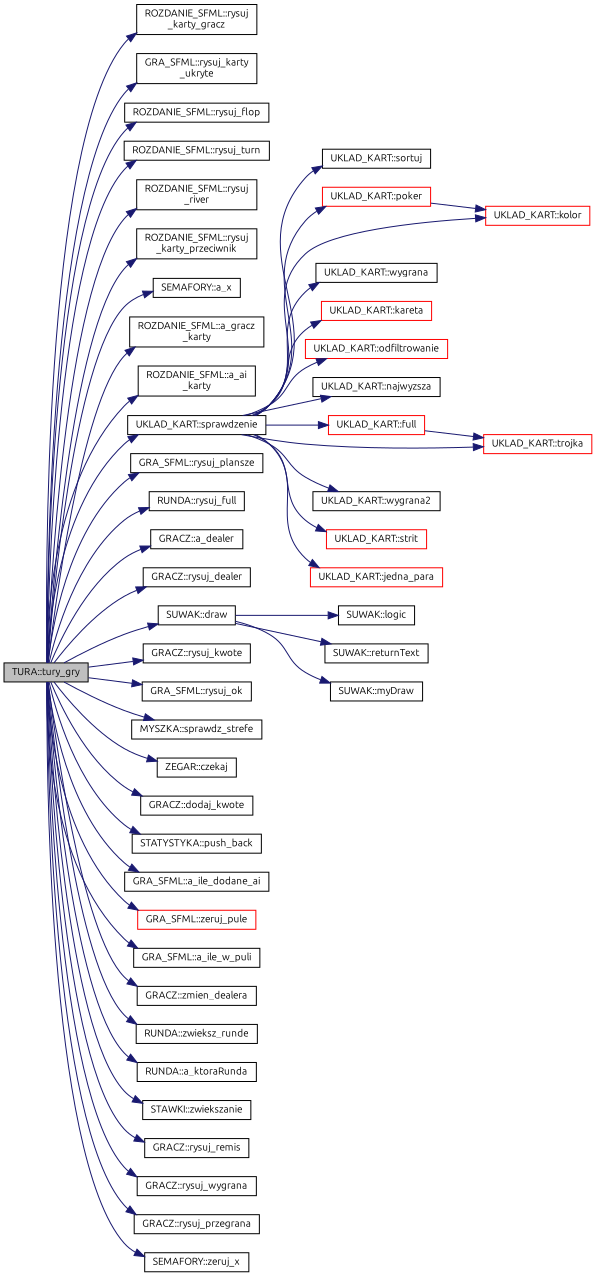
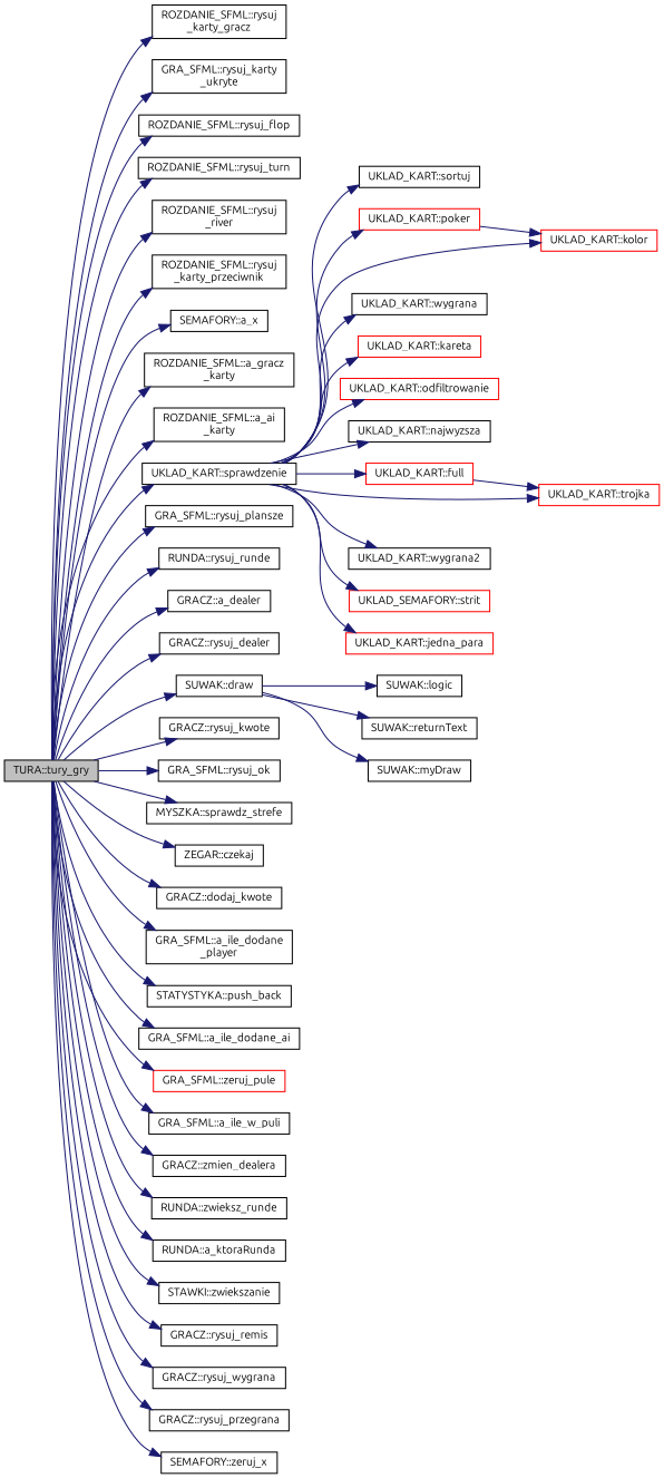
  digraph {
    fontname=Ubuntu
    rankdir=LR
    node [color=black fillcolor=white fontname=Ubuntu fontsize=10 shape=record style=filled]
    edge [color=midnightblue fontname=Ubuntu fontsize=10 labelfontname=Helvetica labelfontsize=10 style=solid]
    n1 [fillcolor=grey75 fontcolor=black height=0.2 label="TURA::tury_gry" width=0.4]
    n2 [height=0.2 label="ROZDANIE_SFML::rysuj\l_karty_gracz" width=0.4]
    n3 [height=0.2 label="GRA_SFML::rysuj_karty\l_ukryte" width=0.4]
    n4 [height=0.2 label="ROZDANIE_SFML::rysuj_flop" width=0.4]
    n5 [height=0.2 label="ROZDANIE_SFML::rysuj_turn" width=0.4]
    n6 [height=0.2 label="ROZDANIE_SFML::rysuj\l_river" width=0.4]
    n7 [height=0.2 label="ROZDANIE_SFML::rysuj\l_karty_przeciwnik" width=0.4]
    n8 [height=0.2 label="SEMAFORY::a_x" width=0.4]
    n9 [height=0.2 label="ROZDANIE_SFML::a_gracz\l_karty" width=0.4]
    n10 [height=0.2 label="ROZDANIE_SFML::a_ai\l_karty" width=0.4]
    n11 [height=0.2 label="UKLAD_KART::sprawdzenie" width=0.4]
    n12 [height=0.2 label="GRA_SFML::rysuj_plansze" width=0.4]
-   n13 [height=0.2 label="RUNDA::rysuj_full" width=0.4]
+   n13 [height=0.2 label="RUNDA::rysuj_runde" width=0.4]
    n14 [height=0.2 label="GRACZ::a_dealer" width=0.4]
    n15 [height=0.2 label="GRACZ::rysuj_dealer" width=0.4]
    n16 [height=0.2 label="SUWAK::draw" width=0.4]
    n17 [height=0.2 label="GRACZ::rysuj_kwote" width=0.4]
    n18 [height=0.2 label="GRA_SFML::rysuj_ok" width=0.4]
    n19 [height=0.2 label="MYSZKA::sprawdz_strefe" width=0.4]
    n20 [height=0.2 label="ZEGAR::czekaj" width=0.4]
    n21 [height=0.2 label="GRACZ::dodaj_kwote" width=0.4]
+   n22 [height=0.2 label="GRA_SFML::a_ile_dodane\l_player" width=0.4]
    n23 [height=0.2 label="STATYSTYKA::push_back" width=0.4]
    n24 [height=0.2 label="GRA_SFML::a_ile_dodane_ai" width=0.4]
    n25 [color=red height=0.2 label="GRA_SFML::zeruj_pule" width=0.4]
    n26 [height=0.2 label="GRA_SFML::a_ile_w_puli" width=0.4]
    n27 [height=0.2 label="GRACZ::zmien_dealera" width=0.4]
    n28 [height=0.2 label="RUNDA::zwieksz_runde" width=0.4]
    n29 [height=0.2 label="RUNDA::a_ktoraRunda" width=0.4]
    n30 [height=0.2 label="STAWKI::zwiekszanie" width=0.4]
    n31 [height=0.2 label="GRACZ::rysuj_remis" width=0.4]
    n32 [height=0.2 label="GRACZ::rysuj_wygrana" width=0.4]
    n33 [height=0.2 label="GRACZ::rysuj_przegrana" width=0.4]
    n34 [height=0.2 label="SEMAFORY::zeruj_x" width=0.4]
    n35 [height=0.2 label="UKLAD_KART::sortuj" width=0.4]
    n36 [color=red height=0.2 label="UKLAD_KART::poker" width=0.4]
    n37 [color=red height=0.2 label="UKLAD_KART::kolor" width=0.4]
    n38 [height=0.2 label="UKLAD_KART::wygrana" width=0.4]
    n39 [color=red height=0.2 label="UKLAD_KART::kareta" width=0.4]
    n40 [color=red height=0.2 label="UKLAD_KART::odfiltrowanie" width=0.4]
    n41 [height=0.2 label="UKLAD_KART::najwyzsza" width=0.4]
    n42 [color=red height=0.2 label="UKLAD_KART::full" width=0.4]
    n43 [color=red height=0.2 label="UKLAD_KART::trojka" width=0.4]
    n44 [height=0.2 label="UKLAD_KART::wygrana2" width=0.4]
-   n45 [color=red height=0.2 label="UKLAD_KART::strit" width=0.4]
+   n45 [color=red height=0.2 label="UKLAD_SEMAFORY::strit" width=0.4]
    n46 [color=red height=0.2 label="UKLAD_KART::jedna_para" width=0.4]
    n47 [height=0.2 label="SUWAK::logic" width=0.4]
    n48 [height=0.2 label="SUWAK::returnText" width=0.4]
    n49 [height=0.2 label="SUWAK::myDraw" width=0.4]
    n1 -> n2
    n1 -> n3
    n1 -> n4
    n1 -> n5
    n1 -> n6
    n1 -> n7
    n1 -> n8
    n1 -> n9
    n1 -> n10
    n1 -> n11
    n1 -> n12
    n1 -> n13
    n1 -> n14
    n1 -> n15
    n1 -> n16
    n1 -> n17
    n1 -> n18
    n1 -> n19
    n1 -> n20
    n1 -> n21
+   n1 -> n22
    n1 -> n23
    n1 -> n24
    n1 -> n25
    n1 -> n26
    n1 -> n27
    n1 -> n28
    n1 -> n29
    n1 -> n30
    n1 -> n31
    n1 -> n32
    n1 -> n33
    n1 -> n34
    n11 -> n35
    n11 -> n36
    n11 -> n37
    n11 -> n38
    n11 -> n39
    n11 -> n40
    n11 -> n41
    n11 -> n42
    n11 -> n43
    n11 -> n44
    n11 -> n45
    n11 -> n46
    n16 -> n47
    n16 -> n48
    n16 -> n49
    n36 -> n37
    n42 -> n43
  }
